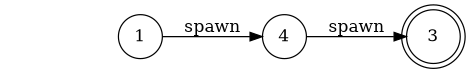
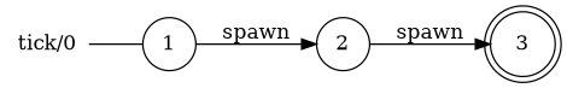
  digraph {
    rankdir=LR
    node [shape=circle]
+   n1 [label="tick/0" shape=plaintext]
    n2 [label=1]
-   n3 [label=4]
+   n3 [label=2]
    n4 [label=3 shape=doublecircle]
+   n1 -> n2 [arrowhead=none]
    n2 -> n3 [label=spawn]
    n3 -> n4 [label=spawn]
  }
